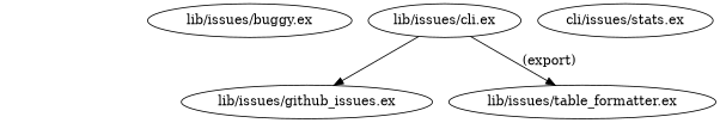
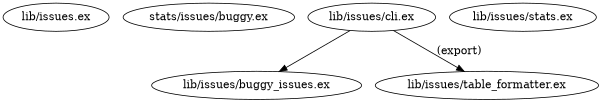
  digraph {
-   "lib/issues/buggy.ex"
+   "lib/issues.ex"
+   "lib/issues/buggy.ex" [label="stats/issues/buggy.ex"]
    "lib/issues/cli.ex"
-   "lib/issues/github_issues.ex"
+   "lib/issues/github_issues.ex" [label="lib/issues/buggy_issues.ex"]
    "lib/issues/table_formatter.ex"
-   "lib/issues/stats.ex" [label="cli/issues/stats.ex"]
+   "lib/issues/stats.ex"
    "lib/issues/cli.ex" -> "lib/issues/github_issues.ex"
    "lib/issues/cli.ex" -> "lib/issues/table_formatter.ex" [label="(export)"]
  }
